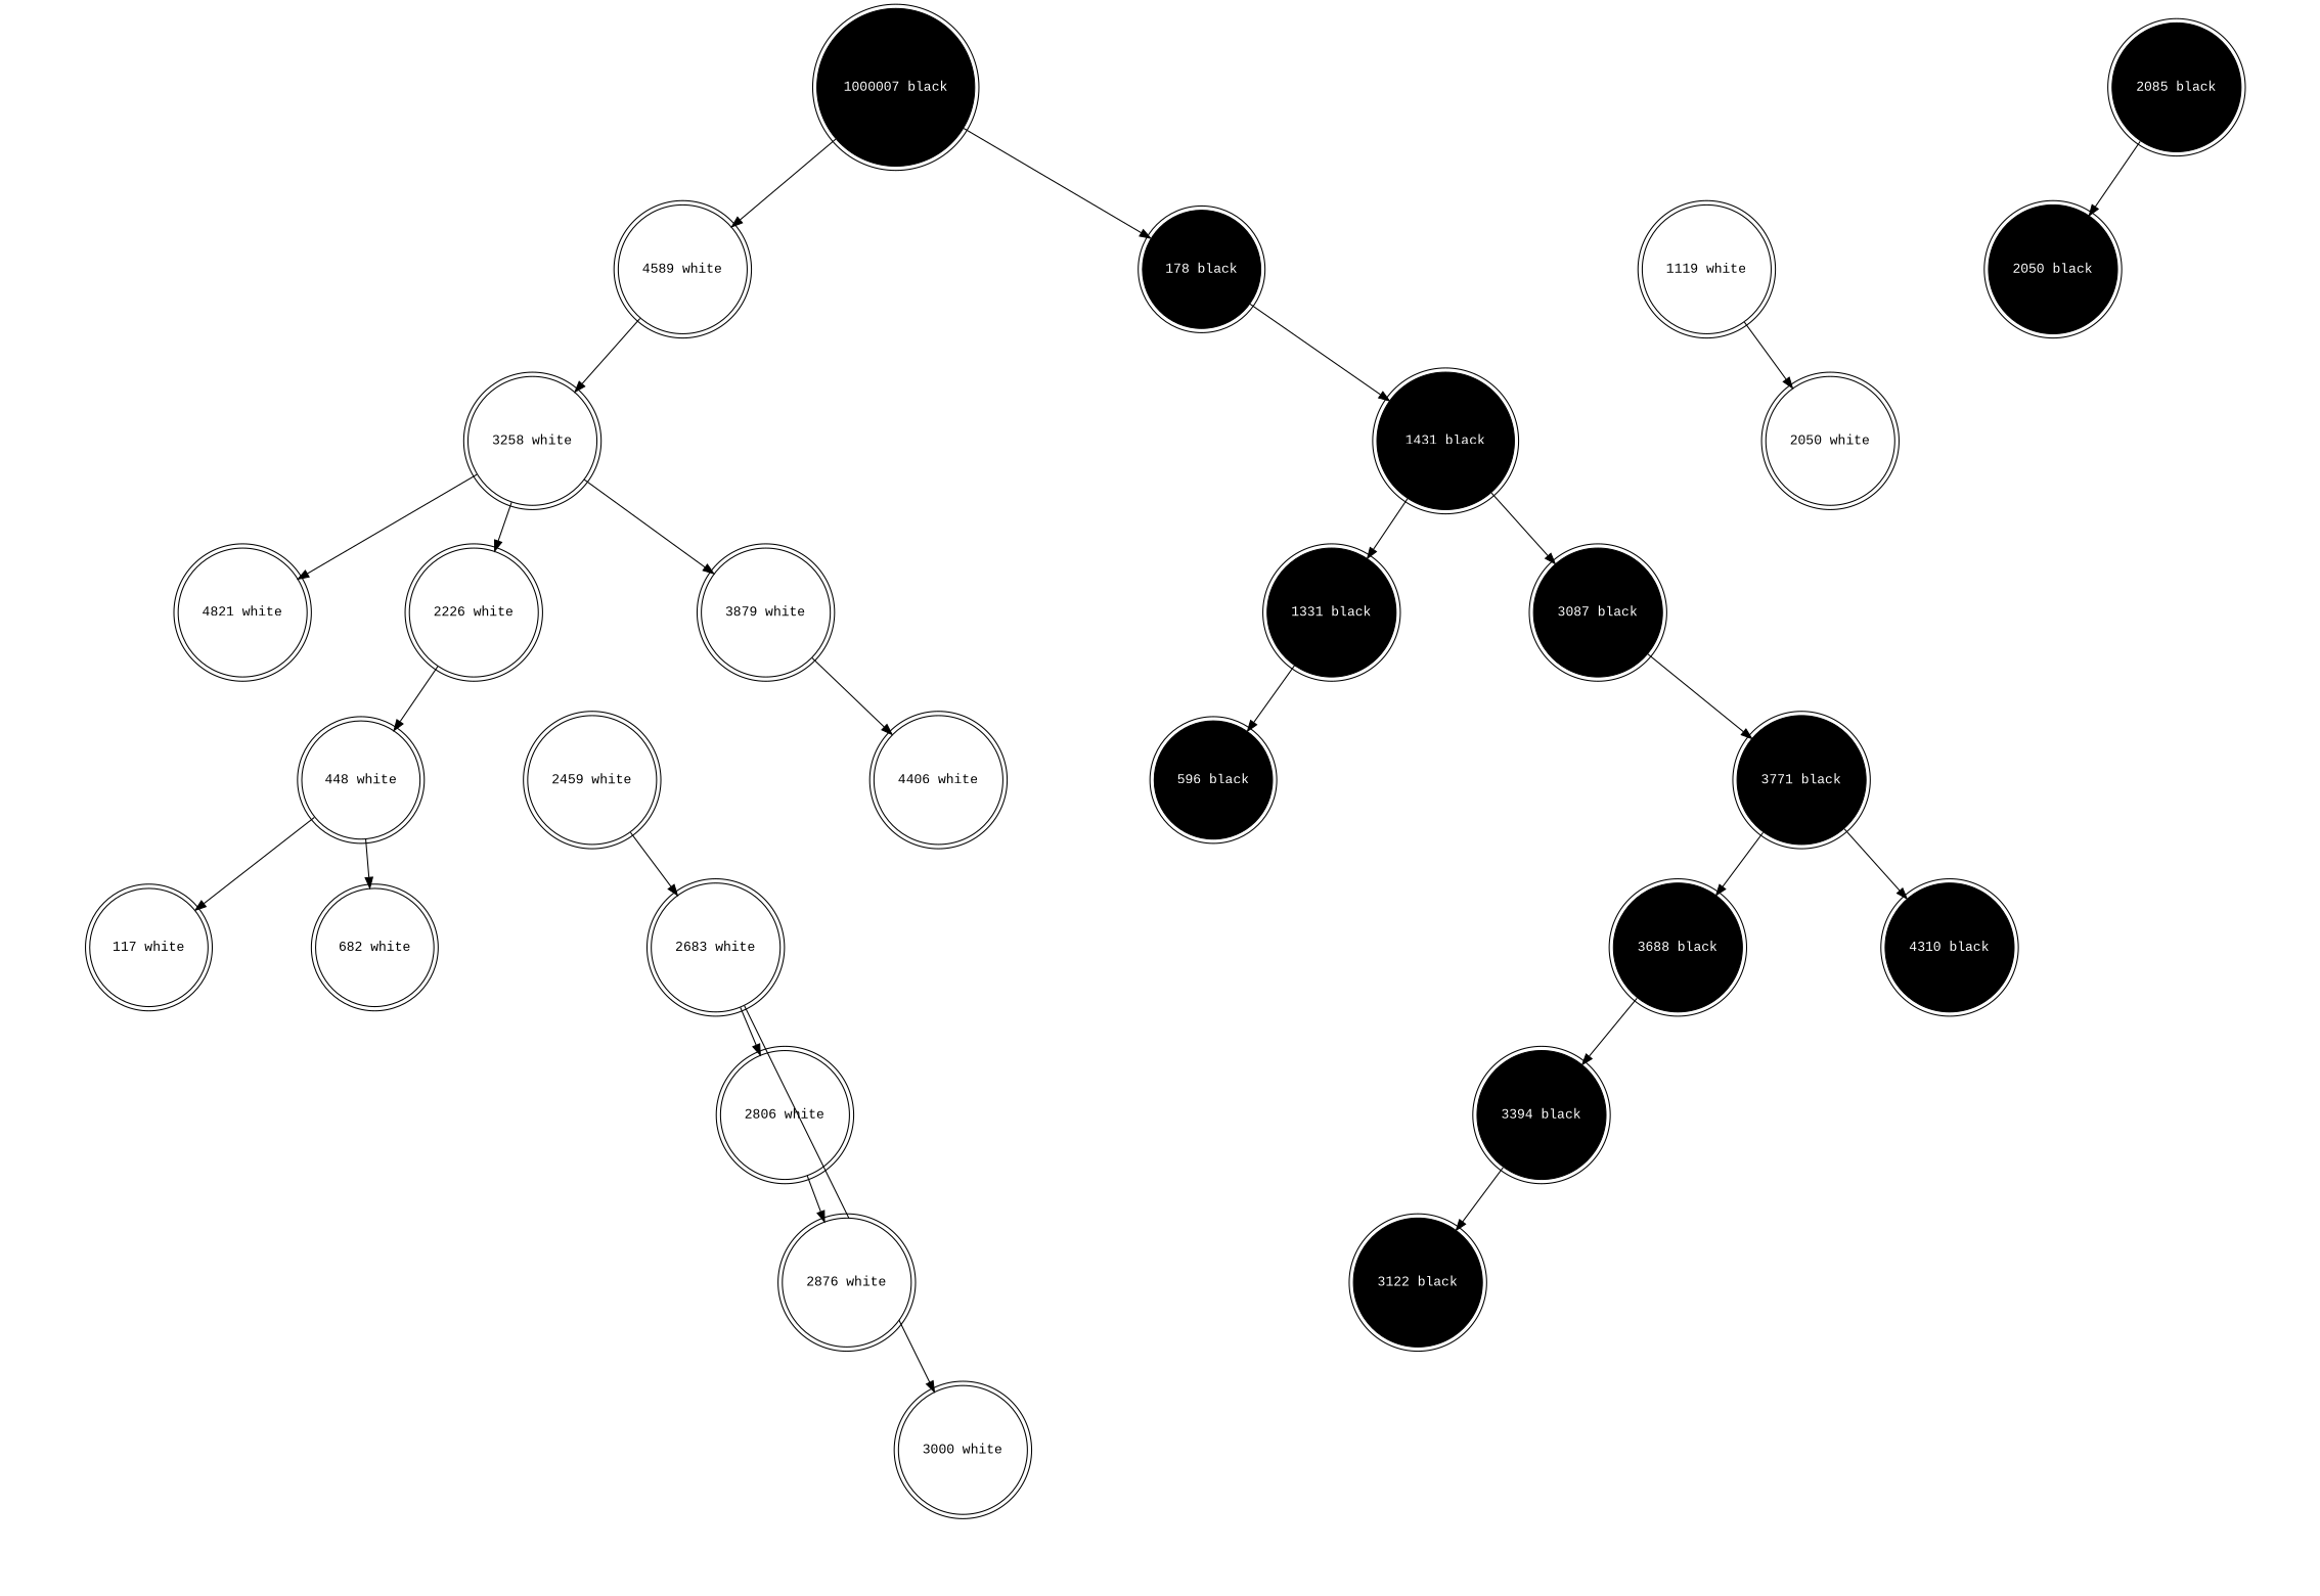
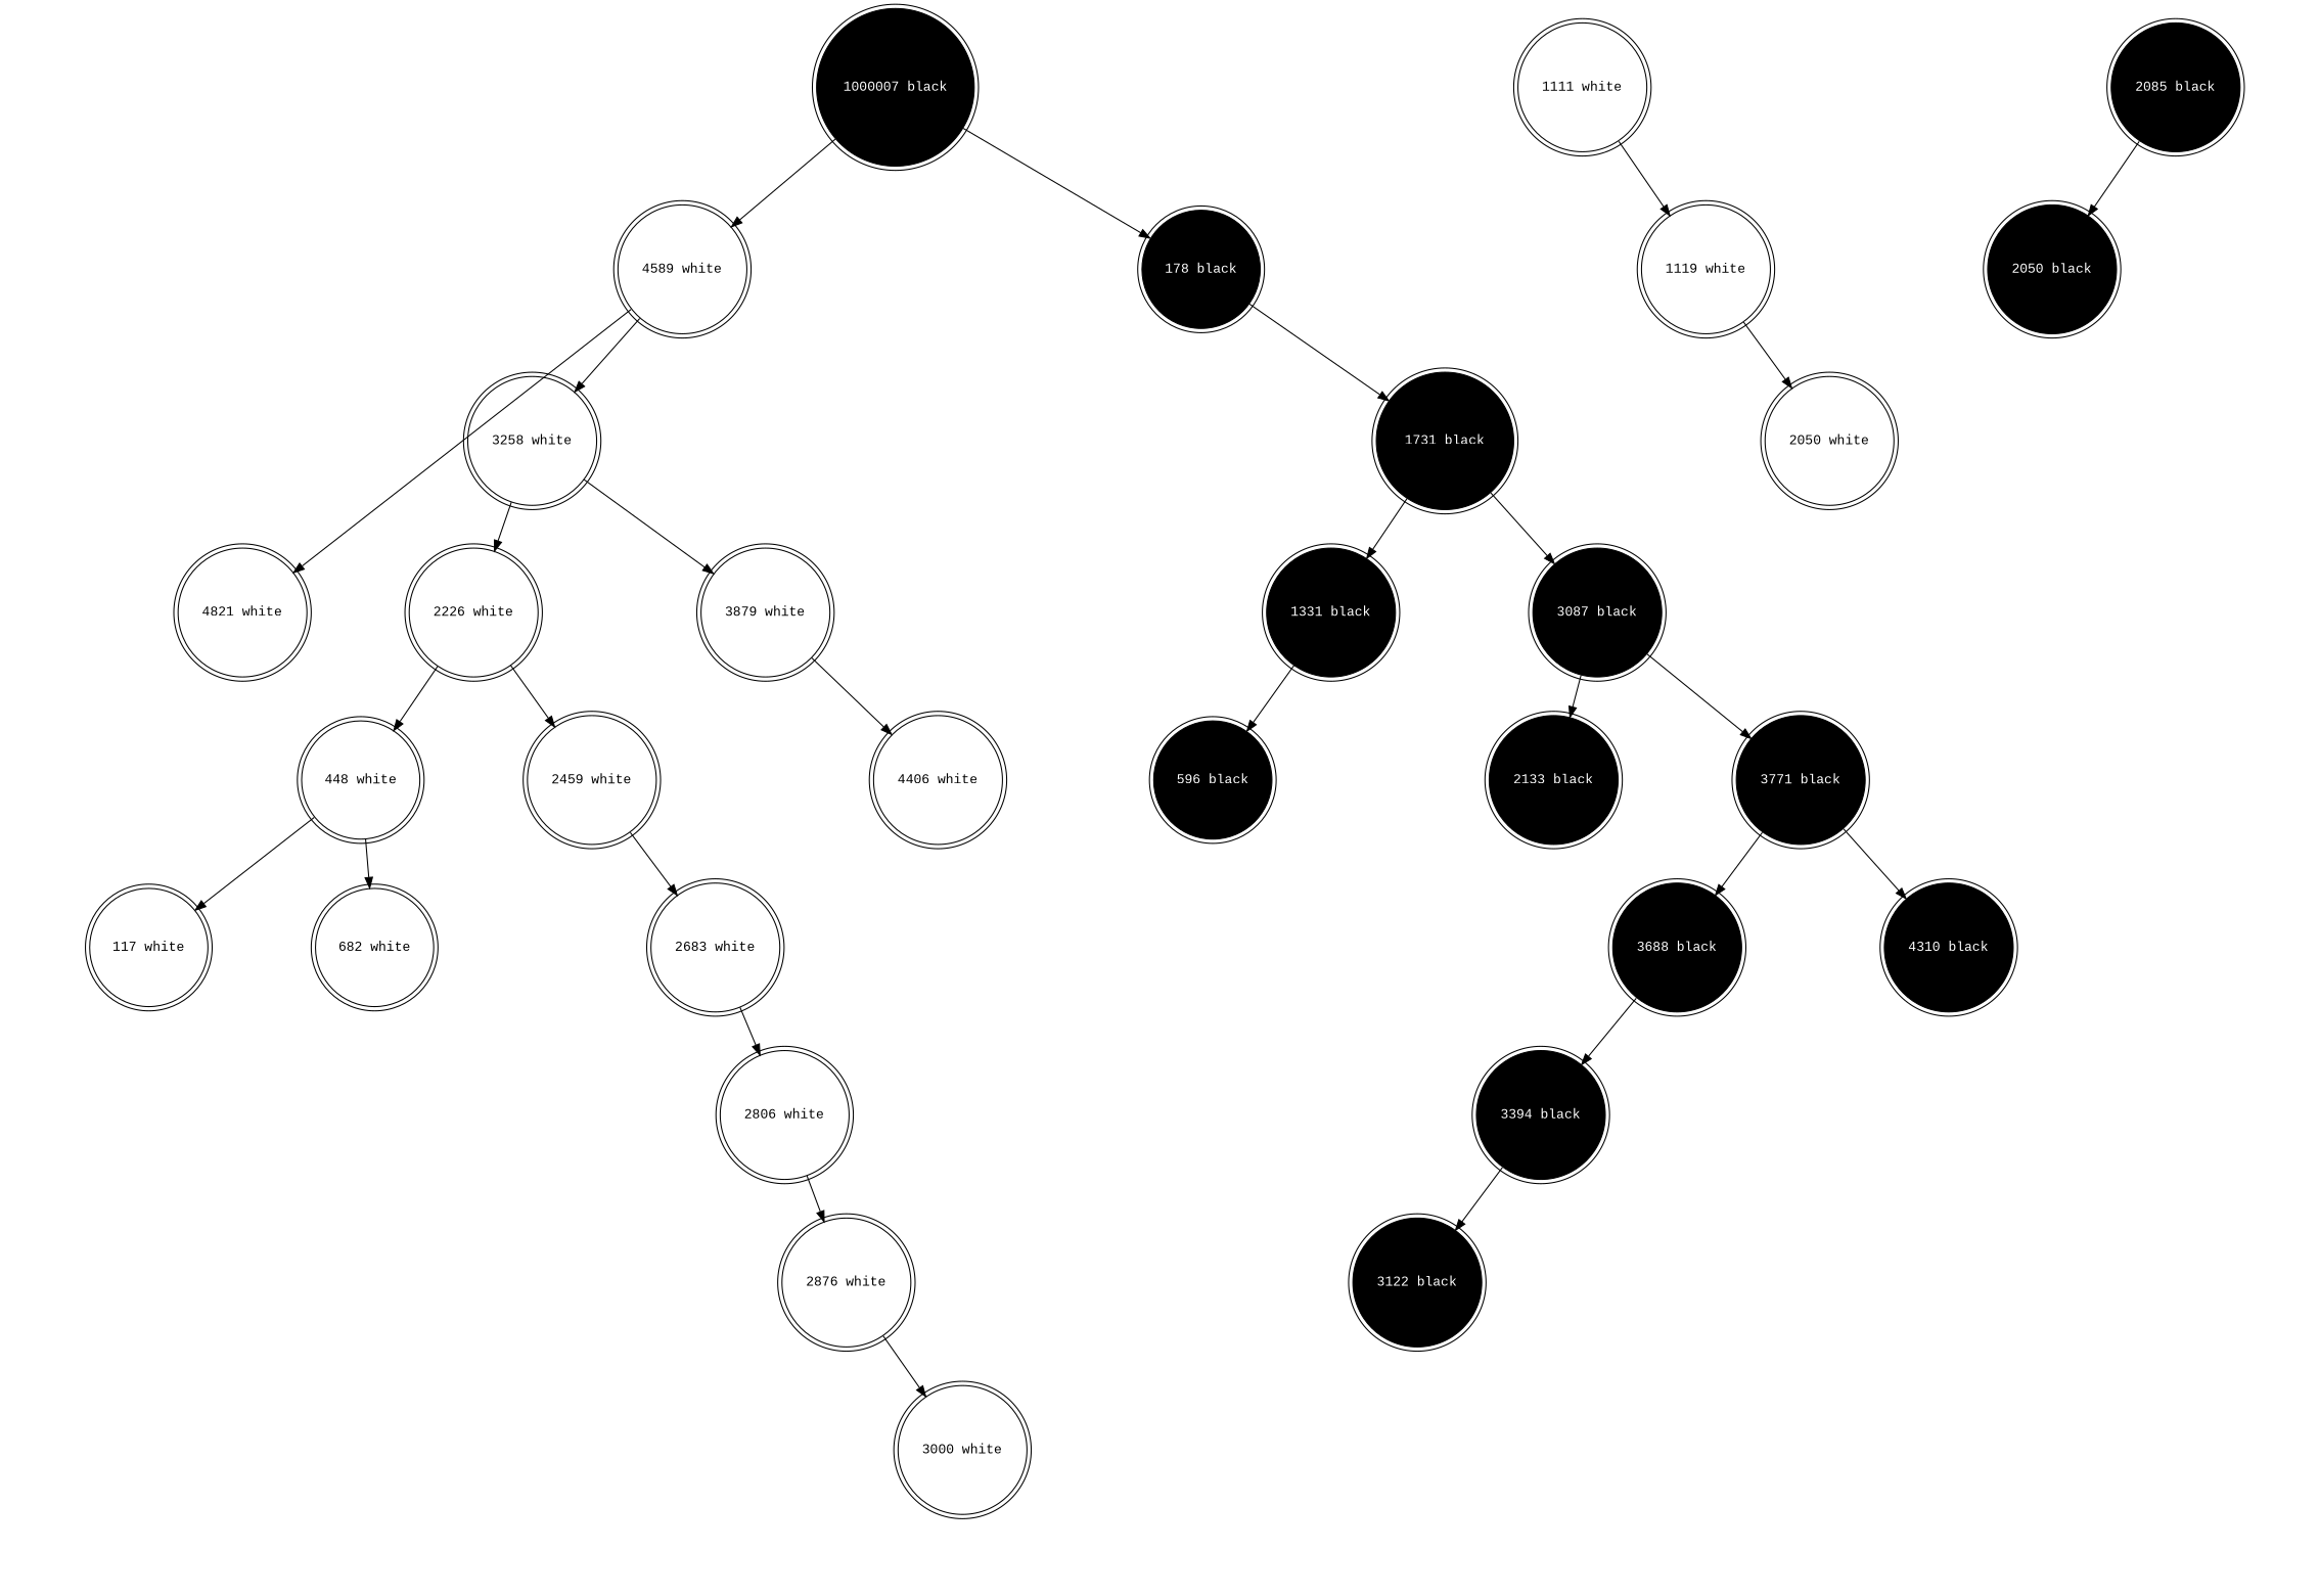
  digraph {
    fontname="Liberation Mono"
    ordering=out
    splines=false
    node [fontname="Liberation Mono" style=invis]
    edge [fontname="Liberation Mono" style=invis]
    "1000007 black" [fillcolor=black fontcolor=white fontsize=12 shape=doublecircle style=filled]
    "4589 white" [fillcolor=white fontcolor=black fontsize=12 shape=doublecircle style=filled]
    NIL0
    "178 black" [fillcolor=black fontcolor=white fontsize=12 shape=doublecircle style=filled]
    "3258 white" [fillcolor=white fontcolor=black fontsize=12 shape=doublecircle style=filled]
    NIL1
    "4821 white" [fillcolor=white fontcolor=black fontsize=12 shape=doublecircle style=filled]
    NIL36
    NIL37
-   "1731 black" [fillcolor=black fontcolor=white fontsize=12 shape=doublecircle style=filled label="1431 black"]
+   "1731 black" [fillcolor=black fontcolor=white fontsize=12 shape=doublecircle style=filled]
    "2226 white" [fillcolor=white fontcolor=black fontsize=12 shape=doublecircle style=filled]
    NIL2
    "3879 white" [fillcolor=white fontcolor=black fontsize=12 shape=doublecircle style=filled]
    NIL33
    NIL34
    NIL35
    "1331 black" [fillcolor=black fontcolor=white fontsize=12 shape=doublecircle style=filled]
    NIL38
    "3087 black" [fillcolor=black fontcolor=white fontsize=12 shape=doublecircle style=filled]
    "448 white" [fillcolor=white fontcolor=black fontsize=12 shape=doublecircle style=filled]
    NIL3
    "2459 white" [fillcolor=white fontcolor=black fontsize=12 shape=doublecircle style=filled]
    NIL28
    NIL29
    "4406 white" [fillcolor=white fontcolor=black fontsize=12 shape=doublecircle style=filled]
    "117 white" [fillcolor=white fontcolor=black fontsize=12 shape=doublecircle style=filled]
    NIL4
    "682 white" [fillcolor=white fontcolor=black fontsize=12 shape=doublecircle style=filled]
    NIL17
    NIL18
    "2683 white" [fillcolor=white fontcolor=black fontsize=12 shape=doublecircle style=filled]
    NIL30
    NIL31
    NIL32
    NIL5
    NIL6
    NIL7
    NIL8
    NIL9
    NIL19
    NIL20
    "2806 white" [fillcolor=white fontcolor=black fontsize=12 shape=doublecircle style=filled]
+   "1111 white" [fillcolor=white fontcolor=black fontsize=12 shape=doublecircle style=filled]
    NIL10
    NIL11
    "1119 white" [fillcolor=white fontcolor=black fontsize=12 shape=doublecircle style=filled]
    NIL12
    NIL13
    "2050 white" [fillcolor=white fontcolor=black fontsize=12 shape=doublecircle style=filled]
    NIL14
    NIL15
    NIL16
    NIL21
    NIL22
    "2876 white" [fillcolor=white fontcolor=black fontsize=12 shape=doublecircle style=filled]
    NIL23
    NIL24
    "3000 white" [fillcolor=white fontcolor=black fontsize=12 shape=doublecircle style=filled]
    NIL25
    NIL26
    NIL27
    "596 black" [fillcolor=black fontcolor=white fontsize=12 shape=doublecircle style=filled]
    NIL39
    NIL40
+   "2133 black" [fillcolor=black fontcolor=white fontsize=12 shape=doublecircle style=filled]
    NIL44
    "3771 black" [fillcolor=black fontcolor=white fontsize=12 shape=doublecircle style=filled]
    NIL41
    NIL42
    NIL43
    NIL45
    NIL46
    "3688 black" [fillcolor=black fontcolor=white fontsize=12 shape=doublecircle style=filled]
    NIL52
    "4310 black" [fillcolor=black fontcolor=white fontsize=12 shape=doublecircle style=filled]
    "2085 black" [fillcolor=black fontcolor=white fontsize=12 shape=doublecircle style=filled]
    "2050 black" [fillcolor=black fontcolor=white fontsize=12 shape=doublecircle style=filled]
    NIL47
    NIL48
    "3394 black" [fillcolor=black fontcolor=white fontsize=12 shape=doublecircle style=filled]
    NIL53
    NIL54
    NIL60
    NIL61
    NIL62
    NIL49
    NIL50
    NIL51
    "3122 black" [fillcolor=black fontcolor=white fontsize=12 shape=doublecircle style=filled]
    NIL55
    NIL56
    NIL57
    NIL58
    NIL59
    "1000007 black" -> "4589 white" [style=""]
    "1000007 black" -> NIL0
    "1000007 black" -> "178 black" [style=""]
    "4589 white" -> "3258 white" [style=""]
    "4589 white" -> NIL1
-   "3258 white" -> "4821 white" [style=""]
+   "4589 white" -> "4821 white" [style=""]
    "178 black" -> NIL36
    "178 black" -> NIL37
    "178 black" -> "1731 black" [style=""]
    "3258 white" -> "2226 white" [style=""]
    "3258 white" -> NIL2
    "3258 white" -> "3879 white" [style=""]
    "4821 white" -> NIL33
    "4821 white" -> NIL34
    "4821 white" -> NIL35
    "1731 black" -> "1331 black" [style=""]
    "1731 black" -> NIL38
    "1731 black" -> "3087 black" [style=""]
    "2226 white" -> "448 white" [style=""]
    "2226 white" -> NIL3
+   "2226 white" -> "2459 white" [style=""]
    "3879 white" -> NIL28
    "3879 white" -> NIL29
    "3879 white" -> "4406 white" [style=""]
    "1331 black" -> "596 black" [style=""]
    "1331 black" -> NIL39
    "1331 black" -> NIL40
+   "3087 black" -> "2133 black" [style=""]
    "3087 black" -> NIL44
    "3087 black" -> "3771 black" [style=""]
    "448 white" -> "117 white" [style=""]
    "448 white" -> NIL4
    "448 white" -> "682 white" [style=""]
    "2459 white" -> NIL17
    "2459 white" -> NIL18
    "2459 white" -> "2683 white" [style=""]
    "4406 white" -> NIL30
    "4406 white" -> NIL31
    "4406 white" -> NIL32
    "117 white" -> NIL5
    "117 white" -> NIL6
    "117 white" -> NIL7
    "682 white" -> NIL8
    "682 white" -> NIL9
    "2683 white" -> NIL19
    "2683 white" -> NIL20
    "2683 white" -> "2806 white" [style=""]
    "2806 white" -> NIL21
    "2806 white" -> NIL22
    "2806 white" -> "2876 white" [style=""]
+   "1111 white" -> NIL10
+   "1111 white" -> NIL11
+   "1111 white" -> "1119 white" [style=""]
    "1119 white" -> NIL12
    "1119 white" -> NIL13
    "1119 white" -> "2050 white" [style=""]
    "2050 white" -> NIL14
    "2050 white" -> NIL15
    "2050 white" -> NIL16
    "2876 white" -> NIL23
    "2876 white" -> NIL24
-   "2683 white" -> "3000 white" [style=""]
+   "2876 white" -> "3000 white" [style=""]
    "3000 white" -> NIL25
    "3000 white" -> NIL26
    "3000 white" -> NIL27
    "596 black" -> NIL41
    "596 black" -> NIL42
    "596 black" -> NIL43
+   "2133 black" -> NIL45
+   "2133 black" -> NIL46
    "3771 black" -> "3688 black" [style=""]
    "3771 black" -> NIL52
    "3771 black" -> "4310 black" [style=""]
    "3688 black" -> "3394 black" [style=""]
    "3688 black" -> NIL53
    "3688 black" -> NIL54
    "4310 black" -> NIL60
    "4310 black" -> NIL61
    "4310 black" -> NIL62
    "2085 black" -> "2050 black" [style=""]
    "2085 black" -> NIL47
    "2085 black" -> NIL48
    "2050 black" -> NIL49
    "2050 black" -> NIL50
    "2050 black" -> NIL51
    "3394 black" -> "3122 black" [style=""]
    "3394 black" -> NIL55
    "3394 black" -> NIL56
    "3122 black" -> NIL57
    "3122 black" -> NIL58
    "3122 black" -> NIL59
  }
